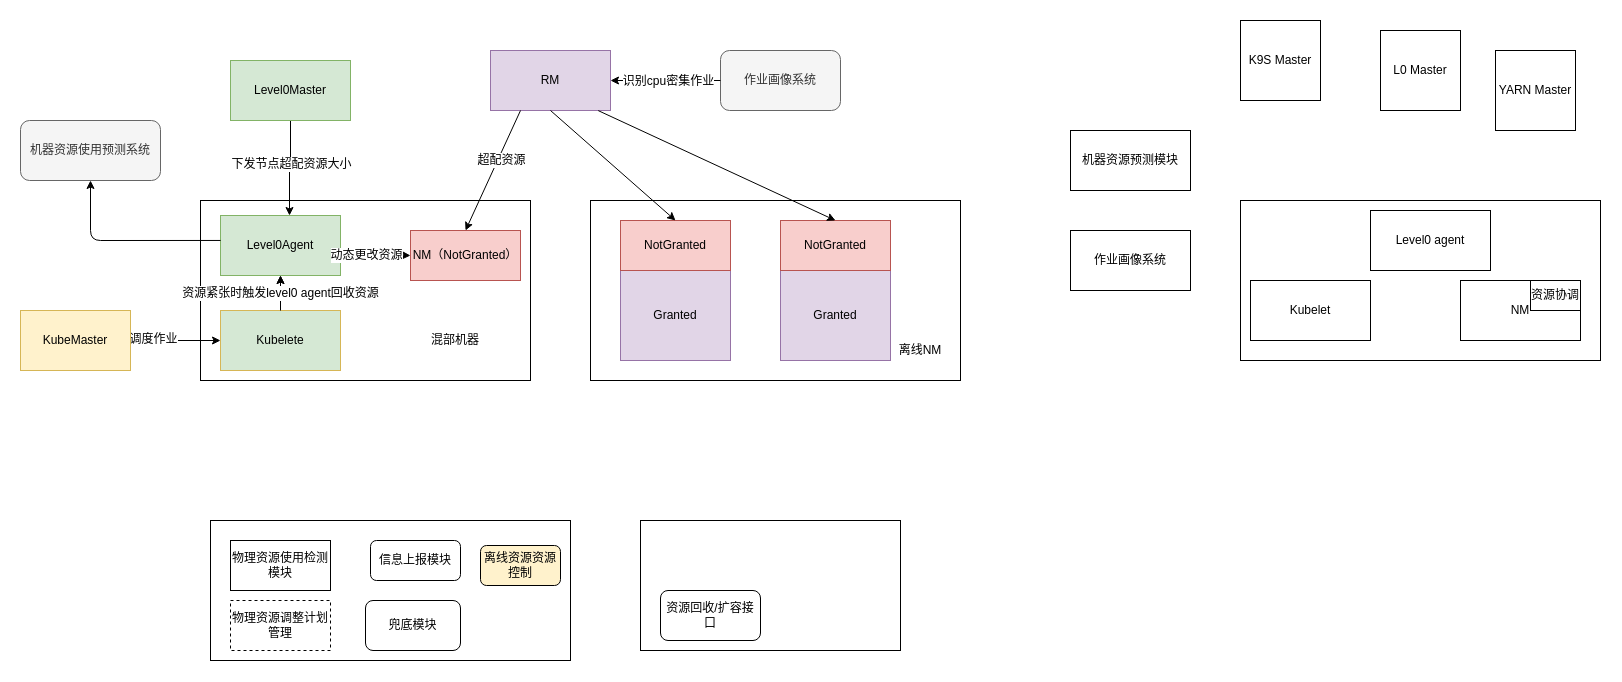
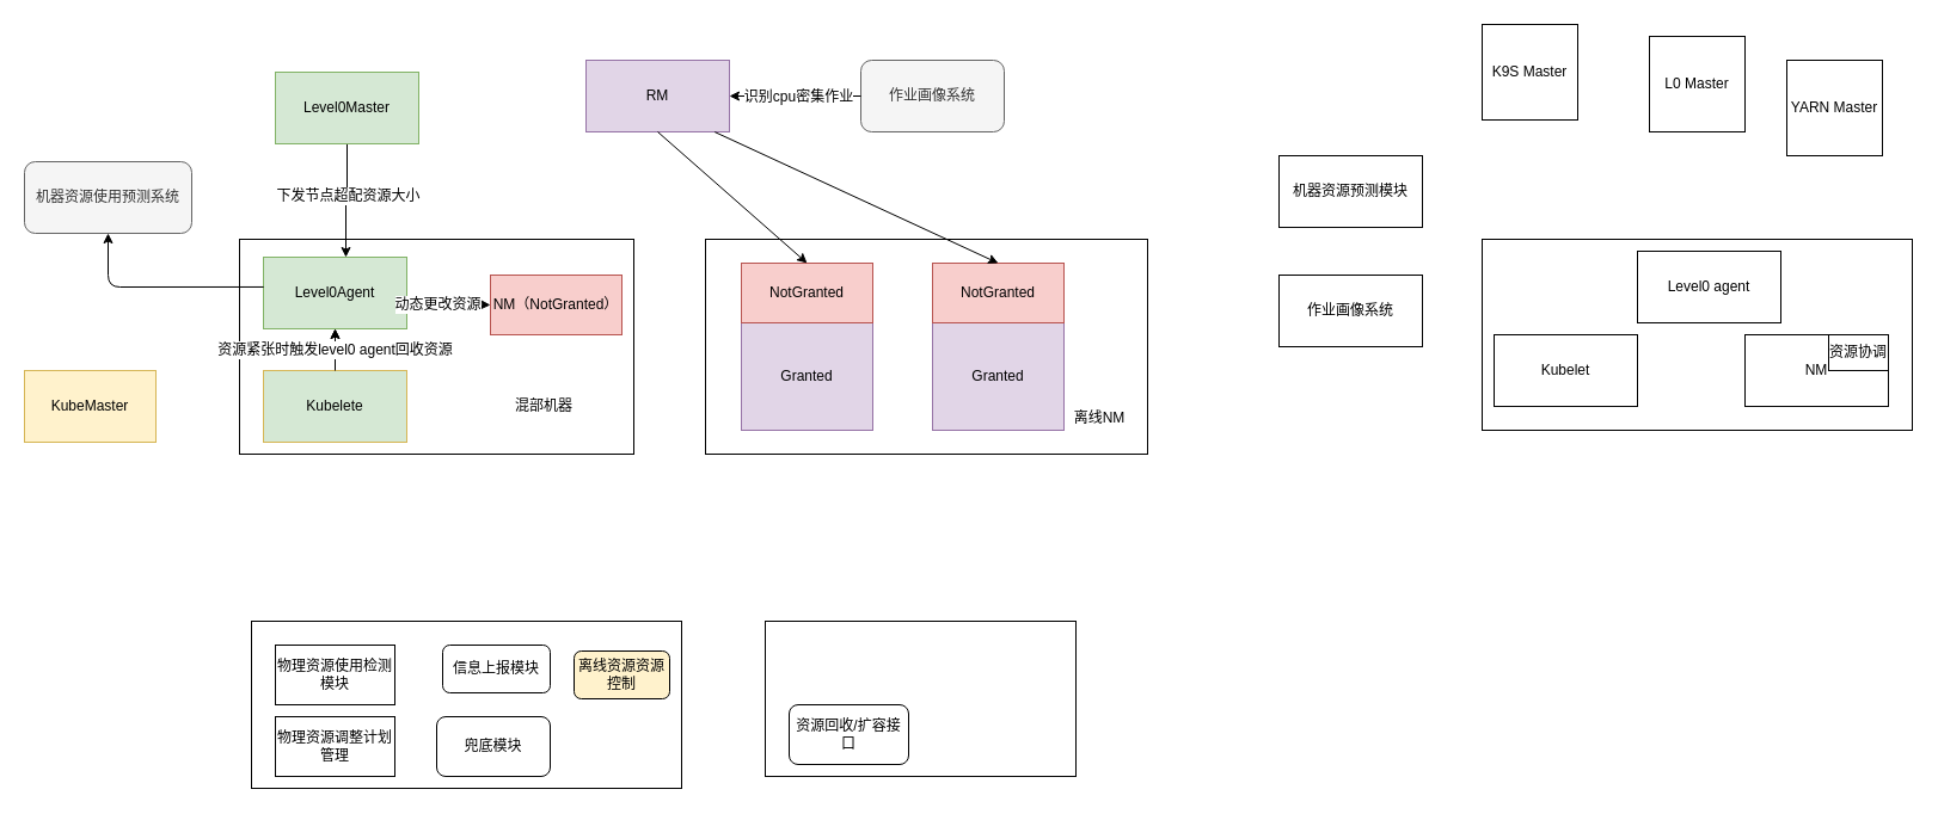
  <mxCell id="0" />
  <mxCell id="1" parent="0" />
  <mxCell id="2" value="" style="rounded=0;whiteSpace=wrap;html=1;" parent="1" vertex="1"><mxGeometry x="200" y="200" width="330" height="180" as="geometry" /></mxCell>
  <mxCell id="3" value="K9S Master" style="whiteSpace=wrap;html=1;aspect=fixed;" parent="1" vertex="1"><mxGeometry x="1240" y="20" width="80" height="80" as="geometry" /></mxCell>
  <mxCell id="4" value="YARN Master" style="whiteSpace=wrap;html=1;aspect=fixed;" parent="1" vertex="1"><mxGeometry x="1495" y="50" width="80" height="80" as="geometry" /></mxCell>
  <mxCell id="5" value="L0 Master" style="whiteSpace=wrap;html=1;aspect=fixed;" parent="1" vertex="1"><mxGeometry x="1380" y="30" width="80" height="80" as="geometry" /></mxCell>
  <mxCell id="6" value="" style="rounded=0;whiteSpace=wrap;html=1;" parent="1" vertex="1"><mxGeometry x="1240" y="200" width="360" height="160" as="geometry" /></mxCell>
  <mxCell id="7" value="Kubelet" style="rounded=0;whiteSpace=wrap;html=1;" parent="1" vertex="1"><mxGeometry x="1250" y="280" width="120" height="60" as="geometry" /></mxCell>
  <mxCell id="8" value="NM" style="rounded=0;whiteSpace=wrap;html=1;" parent="1" vertex="1"><mxGeometry x="1460" y="280" width="120" height="60" as="geometry" /></mxCell>
  <mxCell id="9" value="Level0 agent" style="rounded=0;whiteSpace=wrap;html=1;" parent="1" vertex="1"><mxGeometry x="1370" y="210" width="120" height="60" as="geometry" /></mxCell>
  <mxCell id="10" value="机器资源预测模块" style="rounded=0;whiteSpace=wrap;html=1;" parent="1" vertex="1"><mxGeometry y="130" width="120" height="60" as="geometry" x="1070" /></mxCell>
  <mxCell id="11" value="资源协调" style="rounded=0;whiteSpace=wrap;html=1;" parent="1" vertex="1"><mxGeometry x="1530" y="280" width="50" height="30" as="geometry" /></mxCell>
  <mxCell id="12" value="作业画像系统" style="rounded=0;whiteSpace=wrap;html=1;" parent="1" vertex="1"><mxGeometry y="230" width="120" height="60" as="geometry" x="1070" /></mxCell>
  <mxCell id="13" value="" style="rounded=0;whiteSpace=wrap;html=1;" parent="1" vertex="1"><mxGeometry x="590" y="200" width="370" height="180" as="geometry" /></mxCell>
  <mxCell id="14" value="RM" style="rounded=0;whiteSpace=wrap;html=1;fillColor=#e1d5e7;strokeColor=#9673a6;" parent="1" vertex="1"><mxGeometry x="490" y="50" width="120" height="60" as="geometry" /></mxCell>
  <mxCell id="15" value="Granted" style="rounded=0;whiteSpace=wrap;html=1;fillColor=#e1d5e7;strokeColor=#9673a6;" parent="1" vertex="1"><mxGeometry x="620" y="270" width="110" height="90" as="geometry" /></mxCell>
  <mxCell id="16" value="NotGranted" style="rounded=0;whiteSpace=wrap;html=1;fillColor=#f8cecc;strokeColor=#b85450;" parent="1" vertex="1"><mxGeometry x="620" y="220" width="110" height="50" as="geometry" /></mxCell>
  <mxCell id="17" value="Granted" style="rounded=0;whiteSpace=wrap;html=1;fillColor=#e1d5e7;strokeColor=#9673a6;" parent="1" vertex="1"><mxGeometry x="780" y="270" width="110" height="90" as="geometry" /></mxCell>
  <mxCell id="18" value="NotGranted" style="rounded=0;whiteSpace=wrap;html=1;fillColor=#f8cecc;strokeColor=#b85450;" parent="1" vertex="1"><mxGeometry x="780" y="220" width="110" height="50" as="geometry" /></mxCell>
  <mxCell id="19" value="NM（NotGranted）" style="rounded=0;whiteSpace=wrap;html=1;fillColor=#f8cecc;strokeColor=#b85450;" parent="1" vertex="1"><mxGeometry x="410" y="230" width="110" height="50" as="geometry" /></mxCell>
  <mxCell id="20" value="" style="edgeStyle=orthogonalEdgeStyle;rounded=0;orthogonalLoop=1;jettySize=auto;html=1;" parent="1" source="21" target="22" edge="1"><mxGeometry relative="1" as="geometry" /></mxCell>
  <mxCell id="21" value="Kubelete" style="rounded=0;whiteSpace=wrap;html=1;fillColor=#d5e8d4;strokeColor=#d6b656;" parent="1" vertex="1"><mxGeometry x="220" y="310" width="120" height="60" as="geometry" /></mxCell>
  <mxCell id="22" value="Level0Agent" style="rounded=0;whiteSpace=wrap;html=1;fillColor=#d5e8d4;strokeColor=#82b366;" parent="1" vertex="1"><mxGeometry x="220" y="215" width="120" height="60" as="geometry" /></mxCell>
  <mxCell id="23" value="" style="edgeStyle=orthogonalEdgeStyle;rounded=0;orthogonalLoop=1;jettySize=auto;html=1;entryX=0.575;entryY=0;entryDx=0;entryDy=0;entryPerimeter=0;" parent="1" source="25" target="22" edge="1"><mxGeometry relative="1" as="geometry"><mxPoint x="320" y="170" as="targetPoint" /></mxGeometry></mxCell>
  <mxCell id="24" value="下发节点超配资源大小" style="text;html=1;align=center;verticalAlign=middle;resizable=0;points=[];labelBackgroundColor=#ffffff;" parent="23" vertex="1" connectable="0"><mxGeometry x="-0.104" relative="1" as="geometry"><mxPoint as="offset" /></mxGeometry></mxCell>
  <mxCell id="25" value="Level0Master" style="rounded=0;whiteSpace=wrap;html=1;fillColor=#d5e8d4;strokeColor=#82b366;" parent="1" vertex="1"><mxGeometry x="230" y="60" width="120" height="60" as="geometry" /></mxCell>
- <mxCell id="26" style="edgeStyle=orthogonalEdgeStyle;rounded=0;orthogonalLoop=1;jettySize=auto;html=1;entryX=0;entryY=0.5;entryDx=0;entryDy=0;" parent="1" source="28" target="21" edge="1"><mxGeometry relative="1" as="geometry" /></mxCell>
- <mxCell id="27" value="调度作业" style="text;html=1;align=center;verticalAlign=middle;resizable=0;points=[];labelBackgroundColor=#ffffff;" parent="26" vertex="1" connectable="0"><mxGeometry x="-0.514" y="2" relative="1" as="geometry"><mxPoint as="offset" /></mxGeometry></mxCell>
  <mxCell id="28" value="KubeMaster" style="rounded=0;whiteSpace=wrap;html=1;fillColor=#fff2cc;strokeColor=#d6b656;" parent="1" vertex="1"><mxGeometry x="20" y="310" width="110" height="60" as="geometry" /></mxCell>
- <mxCell id="29" value="" style="endArrow=classic;html=1;exitX=0.25;exitY=1;exitDx=0;exitDy=0;entryX=0.5;entryY=0;entryDx=0;entryDy=0;" parent="1" source="14" target="19" edge="1"><mxGeometry width="50" height="50" relative="1" as="geometry"><mxPoint x="450" y="190" as="sourcePoint" /><mxPoint x="500" y="140" as="targetPoint" /></mxGeometry></mxCell>
- <mxCell id="30" value="超配资源" style="text;html=1;align=center;verticalAlign=middle;resizable=0;points=[];labelBackgroundColor=#ffffff;" parent="29" vertex="1" connectable="0"><mxGeometry x="-0.191" y="4" relative="1" as="geometry"><mxPoint x="-1" as="offset" /></mxGeometry></mxCell>
  <mxCell id="31" value="" style="endArrow=classic;html=1;exitX=0.5;exitY=1;exitDx=0;exitDy=0;entryX=0.5;entryY=0;entryDx=0;entryDy=0;" parent="1" source="14" target="16" edge="1"><mxGeometry width="50" height="50" relative="1" as="geometry"><mxPoint x="530" y="120" as="sourcePoint" /><mxPoint x="475" y="240" as="targetPoint" /><Array as="points" /></mxGeometry></mxCell>
  <mxCell id="32" value="" style="endArrow=classic;html=1;exitX=1;exitY=0.633;exitDx=0;exitDy=0;exitPerimeter=0;entryX=0;entryY=0.5;entryDx=0;entryDy=0;" parent="1" source="22" target="19" edge="1"><mxGeometry width="50" height="50" relative="1" as="geometry"><mxPoint x="270" y="500" as="sourcePoint" /><mxPoint x="400" y="255" as="targetPoint" /></mxGeometry></mxCell>
  <mxCell id="33" value="动态更改资源" style="text;html=1;align=center;verticalAlign=middle;resizable=0;points=[];labelBackgroundColor=#ffffff;" parent="32" vertex="1" connectable="0"><mxGeometry x="-0.256" y="-1" relative="1" as="geometry"><mxPoint as="offset" /></mxGeometry></mxCell>
  <mxCell id="34" value="" style="endArrow=classic;html=1;exitX=0.5;exitY=0;exitDx=0;exitDy=0;entryX=0.5;entryY=1;entryDx=0;entryDy=0;" parent="1" source="21" target="22" edge="1"><mxGeometry width="50" height="50" relative="1" as="geometry"><mxPoint x="140" y="470" as="sourcePoint" /><mxPoint x="190" y="420" as="targetPoint" /></mxGeometry></mxCell>
  <mxCell id="35" value="资源紧张时触发level0 agent回收资源" style="text;html=1;align=center;verticalAlign=middle;resizable=0;points=[];labelBackgroundColor=#ffffff;" parent="34" vertex="1" connectable="0"><mxGeometry x="0.029" y="1" relative="1" as="geometry"><mxPoint as="offset" /></mxGeometry></mxCell>
  <mxCell id="36" value="" style="rounded=0;whiteSpace=wrap;html=1;" parent="1" vertex="1"><mxGeometry x="210" y="520" width="360" height="140" as="geometry" /></mxCell>
  <mxCell id="37" value="物理资源使用检测模块" style="rounded=0;whiteSpace=wrap;html=1;" parent="1" vertex="1"><mxGeometry x="230" y="540" width="100" height="50" as="geometry" /></mxCell>
- <mxCell id="38" value="物理资源调整计划管理" style="rounded=0;whiteSpace=wrap;html=1;dashed=1;" parent="1" vertex="1"><mxGeometry x="230" y="600" width="100" height="50" as="geometry" /></mxCell>
+ <mxCell id="38" value="物理资源调整计划管理" style="rounded=0;whiteSpace=wrap;html=1;" parent="1" vertex="1"><mxGeometry x="230" y="600" width="100" height="50" as="geometry" /></mxCell>
  <mxCell id="39" value="信息上报模块" style="rounded=1;whiteSpace=wrap;html=1;" parent="1" vertex="1"><mxGeometry x="370" y="540" width="90" height="40" as="geometry" /></mxCell>
  <mxCell id="40" value="" style="rounded=0;whiteSpace=wrap;html=1;" parent="1" vertex="1"><mxGeometry x="640" y="520" width="260" height="130" as="geometry" /></mxCell>
  <mxCell id="41" value="资源回收/扩容接口" style="rounded=1;whiteSpace=wrap;html=1;" parent="1" vertex="1"><mxGeometry x="660" y="590" width="100" height="50" as="geometry" /></mxCell>
  <mxCell id="42" value="兜底模块" style="rounded=1;whiteSpace=wrap;html=1;" parent="1" vertex="1"><mxGeometry x="365" y="600" width="95" height="50" as="geometry" /></mxCell>
  <mxCell id="43" value="离线资源资源控制" style="rounded=1;whiteSpace=wrap;html=1;fillColor=#fff2cc;" parent="1" vertex="1"><mxGeometry x="480" y="545" width="80" height="40" as="geometry" /></mxCell>
  <mxCell id="44" value="作业画像系统" style="rounded=1;whiteSpace=wrap;html=1;fillColor=#f5f5f5;strokeColor=#666666;fontColor=#333333;" parent="1" vertex="1"><mxGeometry x="720" y="50" width="120" height="60" as="geometry" /></mxCell>
- <mxCell id="45" value="机器资源使用预测系统" style="rounded=1;whiteSpace=wrap;html=1;fillColor=#f5f5f5;strokeColor=#666666;fontColor=#333333;" parent="1" vertex="1"><mxGeometry x="20" y="120" width="140" height="60" as="geometry" /></mxCell>
+ <mxCell id="45" value="机器资源使用预测系统" style="rounded=1;whiteSpace=wrap;html=1;fillColor=#f5f5f5;strokeColor=#666666;fontColor=#333333;" parent="1" vertex="1"><mxGeometry x="20" y="135" width="140" height="60" as="geometry" /></mxCell>
  <mxCell id="46" value="" style="endArrow=classic;html=1;exitX=0;exitY=0.5;exitDx=0;exitDy=0;entryX=1;entryY=0.5;entryDx=0;entryDy=0;" parent="1" source="44" target="14" edge="1"><mxGeometry width="50" height="50" relative="1" as="geometry"><mxPoint x="20" y="290" as="sourcePoint" /><mxPoint x="70" y="240" as="targetPoint" /></mxGeometry></mxCell>
  <mxCell id="47" value="识别cpu密集作业" style="text;html=1;align=center;verticalAlign=middle;resizable=0;points=[];labelBackgroundColor=#ffffff;" parent="46" vertex="1" connectable="0"><mxGeometry x="-0.03" relative="1" as="geometry"><mxPoint as="offset" /></mxGeometry></mxCell>
  <mxCell id="48" value="" style="endArrow=classic;html=1;exitX=0.898;exitY=1.002;exitDx=0;exitDy=0;exitPerimeter=0;entryX=0.5;entryY=0;entryDx=0;entryDy=0;" parent="1" source="14" target="18" edge="1"><mxGeometry width="50" height="50" relative="1" as="geometry"><mxPoint x="100" y="510" as="sourcePoint" /><mxPoint x="150" y="460" as="targetPoint" /></mxGeometry></mxCell>
  <mxCell id="49" value="混部机器" style="text;html=1;strokeColor=none;fillColor=none;align=center;verticalAlign=middle;whiteSpace=wrap;rounded=0;" parent="1" vertex="1"><mxGeometry x="390" y="310" width="130" height="60" as="geometry" /></mxCell>
  <mxCell id="50" value="离线NM" style="text;html=1;strokeColor=none;fillColor=none;align=center;verticalAlign=middle;whiteSpace=wrap;rounded=0;" parent="1" vertex="1"><mxGeometry x="880" y="340" width="80" height="20" as="geometry" /></mxCell>
  <mxCell id="51" value="" style="endArrow=classic;html=1;exitX=0.061;exitY=0.222;exitDx=0;exitDy=0;exitPerimeter=0;entryX=0.5;entryY=1;entryDx=0;entryDy=0;" parent="1" source="2" target="45" edge="1"><mxGeometry width="50" height="50" relative="1" as="geometry"><mxPoint x="100" y="490" as="sourcePoint" /><mxPoint x="100" y="240" as="targetPoint" /><Array as="points"><mxPoint x="90" y="240" /></Array></mxGeometry></mxCell>
